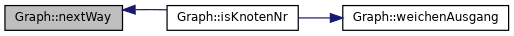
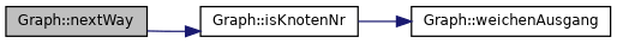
  digraph {
    rankdir=LR
    node [color=black fillcolor=white fontname=Helvetica fontsize=10 shape=record style=filled]
    edge [color=midnightblue fontname=Helvetica fontsize=10 labelfontname=Helvetica labelfontsize=10 style=solid]
    n1 [fillcolor=grey75 fontcolor=black height=0.2 label="Graph::nextWay" width=0.4]
    n2 [height=0.2 label="Graph::isKnotenNr" width=0.4]
    n3 [height=0.2 label="Graph::weichenAusgang" width=0.4]
-   n2 -> n1
+   n1 -> n2
    n2 -> n3
  }
